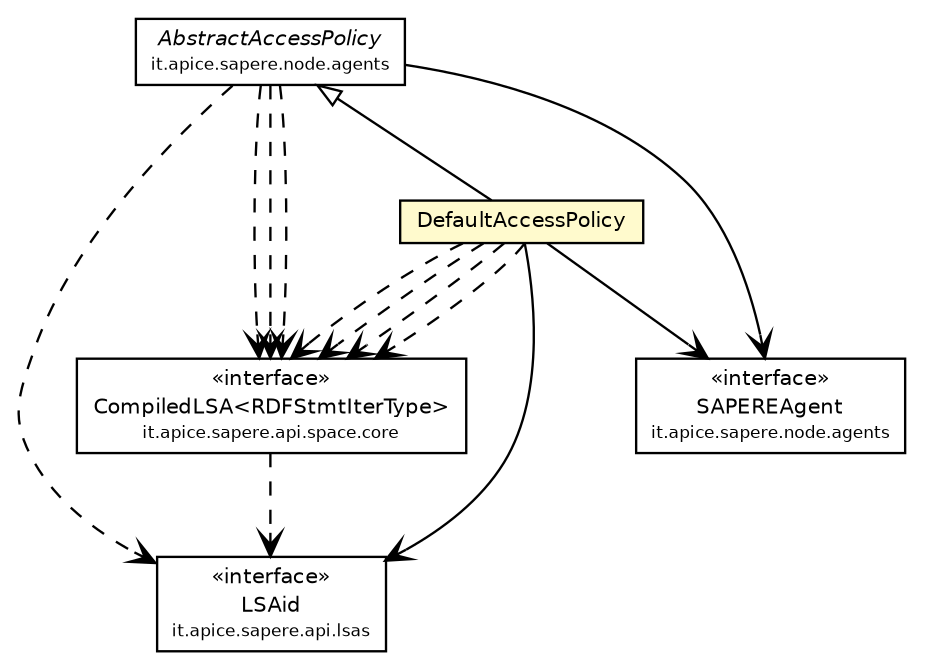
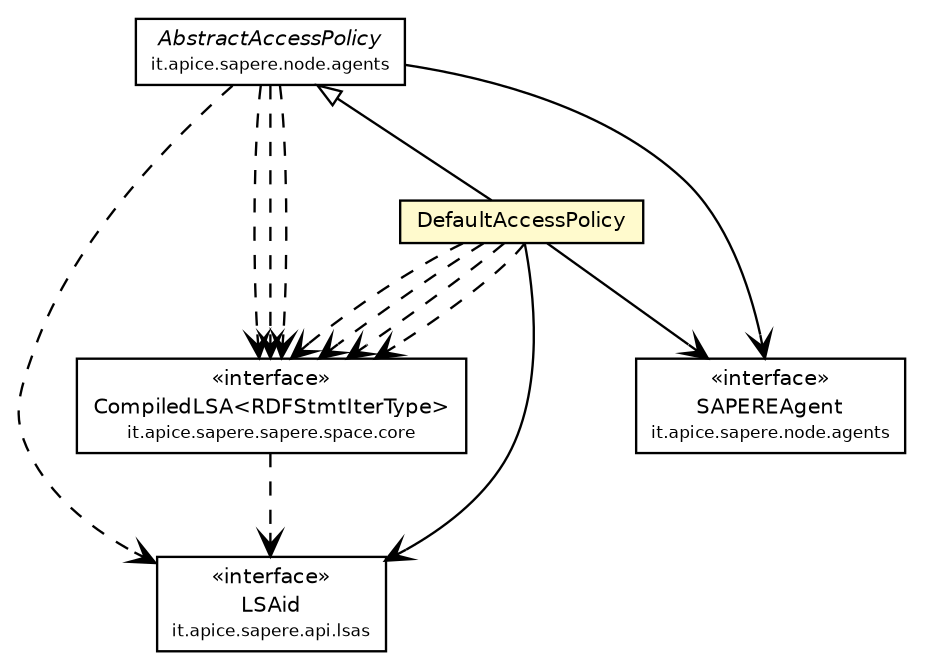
  digraph {
    node [fontcolor=black fontname=Helvetica fontsize=9.0 shape=plaintext]
    edge [arrowhead=open color=black fontcolor=black fontname=Helvetica fontsize=10.0 headport=p labelfontname=Helvetica labelfontsize=10 style=dashed tailport=p]
    n1 [label=<<table border="0" cellborder="1" cellspacing="0" cellpadding="2" port="p" href="../../../api/lsas/LSAid.html"> 		<tr><td><table border="0" cellspacing="0" cellpadding="1"> 			<tr><td> &laquo;interface&raquo; </td></tr> 			<tr><td> LSAid </td></tr> 			<tr><td><font point-size="7.0"> it.apice.sapere.api.lsas </font></td></tr> 		</table></td></tr> 		</table>>]
-   n2 [label=<<table border="0" cellborder="1" cellspacing="0" cellpadding="2" port="p" href="../../../api/space/core/CompiledLSA.html"> 		<tr><td><table border="0" cellspacing="0" cellpadding="1"> 			<tr><td> &laquo;interface&raquo; </td></tr> 			<tr><td> CompiledLSA&lt;RDFStmtIterType&gt; </td></tr> 			<tr><td><font point-size="7.0"> it.apice.sapere.api.space.core </font></td></tr> 		</table></td></tr> 		</table>>]
+   n2 [label=<<table border="0" cellborder="1" cellspacing="0" cellpadding="2" port="p" href="../../../api/space/core/CompiledLSA.html"> 		<tr><td><table border="0" cellspacing="0" cellpadding="1"> 			<tr><td> &laquo;interface&raquo; </td></tr> 			<tr><td> CompiledLSA&lt;RDFStmtIterType&gt; </td></tr> 			<tr><td><font point-size="7.0"> it.apice.sapere.sapere.space.core </font></td></tr> 		</table></td></tr> 		</table>>]
    n3 [label=<<table border="0" cellborder="1" cellspacing="0" cellpadding="2" port="p" href="../SAPEREAgent.html"> 		<tr><td><table border="0" cellspacing="0" cellpadding="1"> 			<tr><td> &laquo;interface&raquo; </td></tr> 			<tr><td> SAPEREAgent </td></tr> 			<tr><td><font point-size="7.0"> it.apice.sapere.node.agents </font></td></tr> 		</table></td></tr> 		</table>>]
    n4 [label=<<table border="0" cellborder="1" cellspacing="0" cellpadding="2" port="p" href="../AbstractAccessPolicy.html"> 		<tr><td><table border="0" cellspacing="0" cellpadding="1"> 			<tr><td><font face="Helvetica-Oblique"> AbstractAccessPolicy </font></td></tr> 			<tr><td><font point-size="7.0"> it.apice.sapere.node.agents </font></td></tr> 		</table></td></tr> 		</table>>]
    n5 [label=<<table border="0" cellborder="1" cellspacing="0" cellpadding="2" port="p" bgcolor="lemonChiffon" href="./DefaultAccessPolicy.html"> 		<tr><td><table border="0" cellspacing="0" cellpadding="1"> 			<tr><td> DefaultAccessPolicy </td></tr> 		</table></td></tr> 		</table>>]
    n2 -> n1
    n4 -> n1
    n4 -> n2
    n4 -> n2
    n4 -> n2
    n4 -> n3 [style=""]
    n4 -> n5 [arrowtail=empty dir=back fontsize=10 arrowhead="" color="" fontcolor="" style=""]
    n5 -> n1 [style=solid]
    n5 -> n2
    n5 -> n2
    n5 -> n2
    n5 -> n2
    n5 -> n3 [style=solid]
  }
